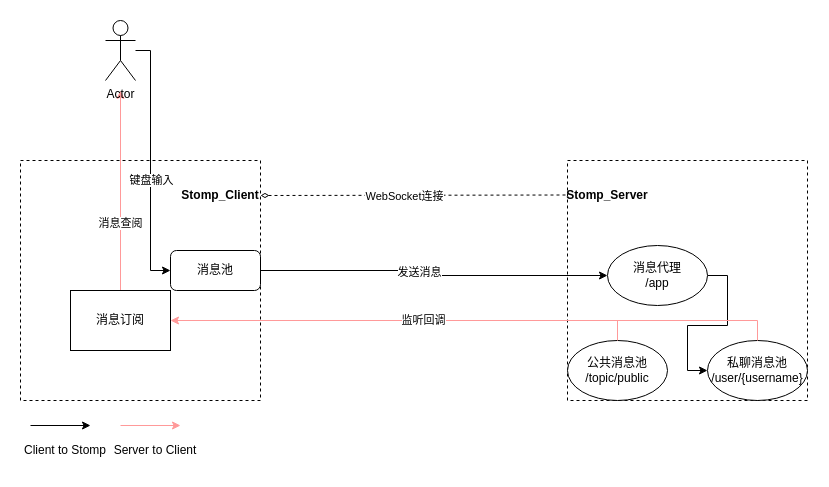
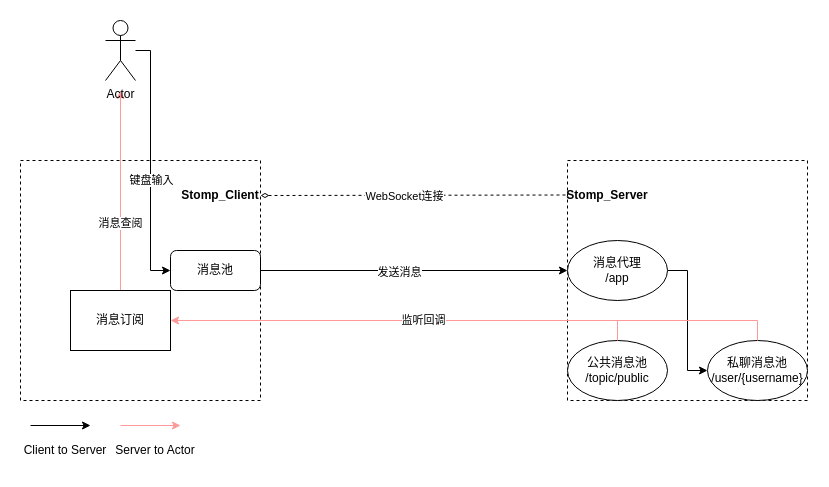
  <mxCell id="0" />
  <mxCell id="1" parent="0" />
  <mxCell id="2" value="" style="whiteSpace=wrap;html=1;aspect=fixed;fillColor=none;dashed=1;" vertex="1" parent="1"><mxGeometry x="567" y="160" width="240" height="240" as="geometry" /></mxCell>
  <mxCell id="3" style="edgeStyle=orthogonalEdgeStyle;rounded=0;orthogonalLoop=1;jettySize=auto;html=1;exitX=1;exitY=0.5;exitDx=0;exitDy=0;startArrow=diamondThin;startFill=0;dashed=1;endArrow=none;endFill=0;strokeWidth=1;" edge="1" parent="1" source="23"><mxGeometry relative="1" as="geometry"><mxPoint x="220" y="194.5" as="sourcePoint" /><mxPoint x="567" y="194.5" as="targetPoint" /></mxGeometry></mxCell>
  <mxCell id="4" value="WebSocket连接" style="edgeLabel;html=1;align=center;verticalAlign=middle;resizable=0;points=[];" vertex="1" connectable="0" parent="3"><mxGeometry x="-0.066" y="-1" relative="1" as="geometry"><mxPoint as="offset" /></mxGeometry></mxCell>
  <mxCell id="5" value="公共消息池&lt;br&gt;/topic/public" style="ellipse;whiteSpace=wrap;html=1;" vertex="1" parent="1"><mxGeometry x="567" y="340" width="100" height="60" as="geometry" /></mxCell>
  <mxCell id="6" value="私聊消息池&lt;br&gt;/user/{username}" style="ellipse;whiteSpace=wrap;html=1;" vertex="1" parent="1"><mxGeometry x="707" y="340" width="100" height="60" as="geometry" /></mxCell>
  <mxCell id="7" style="edgeStyle=orthogonalEdgeStyle;rounded=0;orthogonalLoop=1;jettySize=auto;html=1;exitX=1;exitY=0.5;exitDx=0;exitDy=0;entryX=0;entryY=0.5;entryDx=0;entryDy=0;" edge="1" parent="1" source="8" target="6"><mxGeometry relative="1" as="geometry" /></mxCell>
- <mxCell id="8" value="消息代理&lt;br&gt;/app" style="ellipse;whiteSpace=wrap;html=1;" vertex="1" parent="1"><mxGeometry x="607" y="245" width="100" height="60" as="geometry" /></mxCell>
+ <mxCell id="8" value="消息代理&lt;br&gt;/app" style="ellipse;whiteSpace=wrap;html=1;" vertex="1" parent="1"><mxGeometry x="567" y="240" width="100" height="60" as="geometry" /></mxCell>
  <mxCell id="9" style="edgeStyle=orthogonalEdgeStyle;rounded=0;orthogonalLoop=1;jettySize=auto;html=1;exitX=1;exitY=0.5;exitDx=0;exitDy=0;strokeColor=#FF9999;endArrow=none;endFill=0;startArrow=classic;startFill=1;" edge="1" parent="1" source="18" target="6"><mxGeometry relative="1" as="geometry"><Array as="points"><mxPoint x="757" y="320" /></Array></mxGeometry></mxCell>
  <mxCell id="10" value="监听回调" style="edgeLabel;html=1;align=center;verticalAlign=middle;resizable=0;points=[];" vertex="1" connectable="0" parent="9"><mxGeometry x="-0.169" y="1" relative="1" as="geometry"><mxPoint as="offset" /></mxGeometry></mxCell>
  <mxCell id="11" style="edgeStyle=orthogonalEdgeStyle;rounded=0;orthogonalLoop=1;jettySize=auto;html=1;exitX=1;exitY=0.5;exitDx=0;exitDy=0;entryX=0;entryY=0.5;entryDx=0;entryDy=0;" edge="1" parent="1" source="19" target="8"><mxGeometry relative="1" as="geometry" /></mxCell>
  <mxCell id="12" value="发送消息" style="edgeLabel;html=1;align=center;verticalAlign=middle;resizable=0;points=[];" vertex="1" connectable="0" parent="11"><mxGeometry x="-0.101" y="-1" relative="1" as="geometry"><mxPoint as="offset" /></mxGeometry></mxCell>
  <mxCell id="13" value="" style="endArrow=none;html=1;rounded=0;entryX=0.5;entryY=0;entryDx=0;entryDy=0;fillColor=#fad9d5;strokeColor=#FF9999;endFill=0;startArrow=none;startFill=0;" edge="1" parent="1" target="5"><mxGeometry width="50" height="50" relative="1" as="geometry"><mxPoint x="617" y="320" as="sourcePoint" /><mxPoint x="667" y="270" as="targetPoint" /></mxGeometry></mxCell>
  <mxCell id="14" value="&lt;b style=&quot;&quot;&gt;Stomp_Server&lt;/b&gt;" style="text;html=1;strokeColor=none;fillColor=none;align=center;verticalAlign=middle;whiteSpace=wrap;rounded=0;" vertex="1" parent="1"><mxGeometry x="567" y="180" width="80" height="30" as="geometry" /></mxCell>
  <mxCell id="15" value="" style="whiteSpace=wrap;html=1;aspect=fixed;fillColor=none;dashed=1;" vertex="1" parent="1"><mxGeometry x="20" y="160" width="240" height="240" as="geometry" /></mxCell>
  <mxCell id="16" style="edgeStyle=orthogonalEdgeStyle;rounded=0;orthogonalLoop=1;jettySize=auto;html=1;exitX=0.5;exitY=0;exitDx=0;exitDy=0;strokeColor=#FF9999;" edge="1" parent="1" source="18"><mxGeometry relative="1" as="geometry"><mxPoint x="120" y="90" as="targetPoint" /></mxGeometry></mxCell>
  <mxCell id="17" value="消息查阅" style="edgeLabel;html=1;align=center;verticalAlign=middle;resizable=0;points=[];" vertex="1" connectable="0" parent="16"><mxGeometry x="-0.32" y="1" relative="1" as="geometry"><mxPoint as="offset" /></mxGeometry></mxCell>
  <mxCell id="18" value="消息订阅" style="whiteSpace=wrap;html=1;rounded=0;" vertex="1" parent="1"><mxGeometry x="70" y="290" width="100" height="60" as="geometry" /></mxCell>
  <mxCell id="19" value="消息池" style="rounded=1;whiteSpace=wrap;html=1;" vertex="1" parent="1"><mxGeometry x="170" y="250" width="90" height="40" as="geometry" /></mxCell>
  <mxCell id="20" value="" style="edgeStyle=orthogonalEdgeStyle;rounded=0;orthogonalLoop=1;jettySize=auto;html=1;entryX=0;entryY=0.5;entryDx=0;entryDy=0;fillColor=#b1ddf0;strokeColor=#000000;" edge="1" parent="1" source="22" target="19"><mxGeometry relative="1" as="geometry"><mxPoint x="140" y="150" as="targetPoint" /><Array as="points"><mxPoint x="150" y="270" /></Array></mxGeometry></mxCell>
  <mxCell id="21" value="键盘输入" style="edgeLabel;html=1;align=center;verticalAlign=middle;resizable=0;points=[];" vertex="1" connectable="0" parent="20"><mxGeometry x="0.133" relative="1" as="geometry"><mxPoint as="offset" /></mxGeometry></mxCell>
  <mxCell id="22" value="Actor" style="shape=umlActor;verticalLabelPosition=bottom;verticalAlign=top;html=1;outlineConnect=0;" vertex="1" parent="1"><mxGeometry x="105" y="20" width="30" height="60" as="geometry" /></mxCell>
  <mxCell id="23" value="&lt;b style=&quot;&quot;&gt;Stomp_Client&lt;/b&gt;" style="text;html=1;strokeColor=none;fillColor=none;align=center;verticalAlign=middle;whiteSpace=wrap;rounded=0;" vertex="1" parent="1"><mxGeometry x="180" y="180" width="80" height="30" as="geometry" /></mxCell>
  <mxCell id="24" value="" style="endArrow=classic;html=1;rounded=0;" edge="1" parent="1"><mxGeometry width="50" height="50" relative="1" as="geometry"><mxPoint x="30" y="425" as="sourcePoint" /><mxPoint x="90" y="425" as="targetPoint" /></mxGeometry></mxCell>
- <mxCell id="25" value="Client to Stomp" style="text;html=1;strokeColor=none;fillColor=none;align=center;verticalAlign=middle;whiteSpace=wrap;rounded=0;" vertex="1" parent="1"><mxGeometry x="20" y="435" width="90" height="30" as="geometry" /></mxCell>
+ <mxCell id="25" value="Client to Server" style="text;html=1;strokeColor=none;fillColor=none;align=center;verticalAlign=middle;whiteSpace=wrap;rounded=0;" vertex="1" parent="1"><mxGeometry x="20" y="435" width="90" height="30" as="geometry" /></mxCell>
  <mxCell id="26" value="" style="endArrow=classic;html=1;rounded=0;strokeColor=#FF9999;" edge="1" parent="1"><mxGeometry width="50" height="50" relative="1" as="geometry"><mxPoint x="120" y="425" as="sourcePoint" /><mxPoint x="180" y="425" as="targetPoint" /></mxGeometry></mxCell>
- <mxCell id="27" value="Server to Client" style="text;html=1;strokeColor=none;fillColor=none;align=center;verticalAlign=middle;whiteSpace=wrap;rounded=0;" vertex="1" parent="1"><mxGeometry x="110" y="435" width="90" height="30" as="geometry" /></mxCell>
+ <mxCell id="27" value="Server to Actor" style="text;html=1;strokeColor=none;fillColor=none;align=center;verticalAlign=middle;whiteSpace=wrap;rounded=0;" vertex="1" parent="1"><mxGeometry x="110" y="435" width="90" height="30" as="geometry" /></mxCell>
